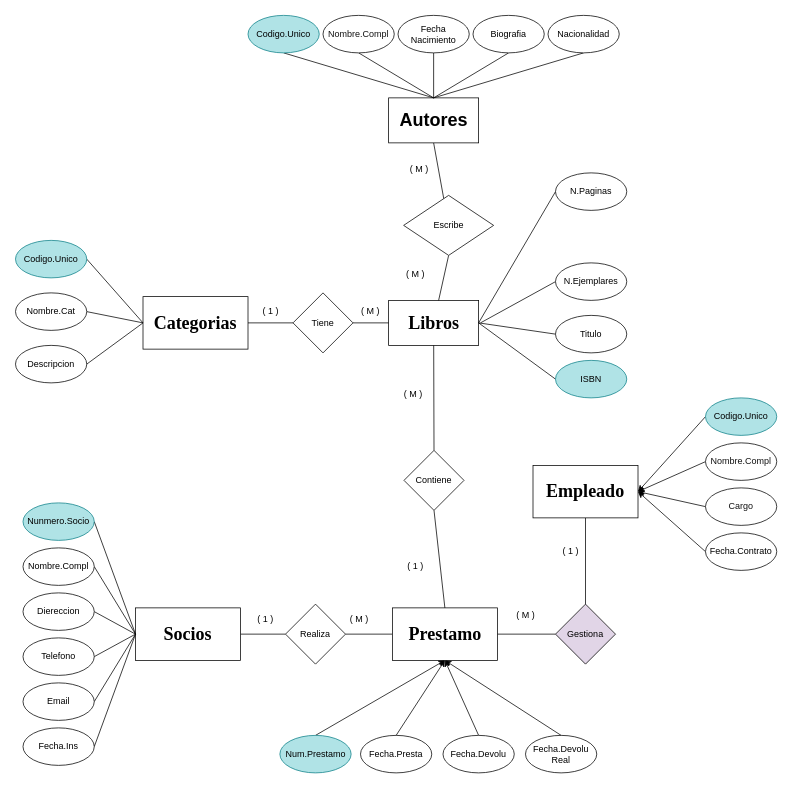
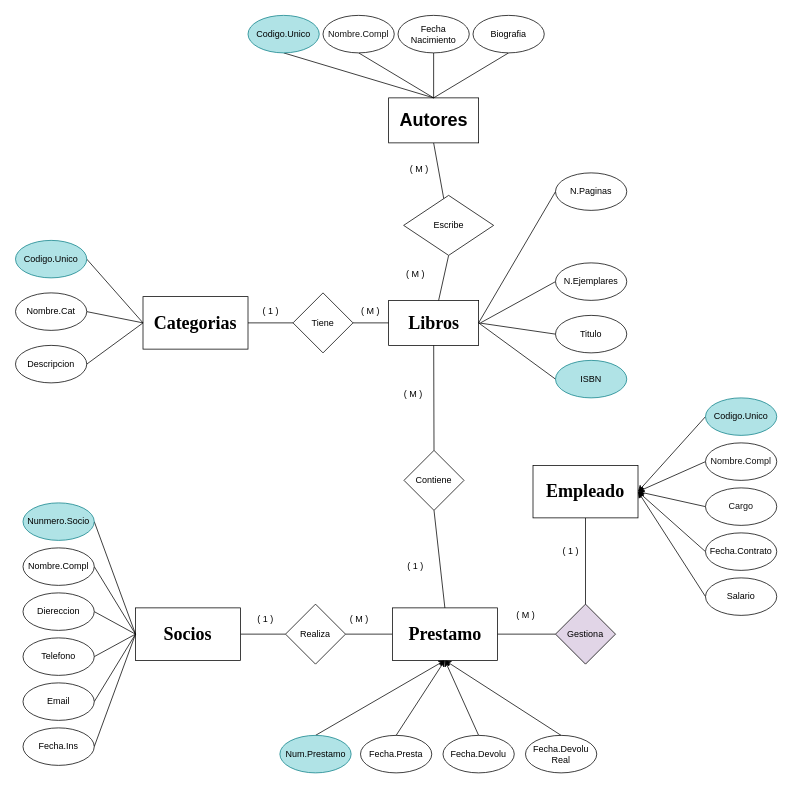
  <mxCell id="0" />
  <mxCell id="1" parent="0" />
  <mxCell id="2" value="&lt;h1&gt;&lt;font face=&quot;Comic Sans MS&quot;&gt;Libros&lt;/font&gt;&lt;/h1&gt;" style="rounded=0;whiteSpace=wrap;html=1;" vertex="1" parent="1"><mxGeometry x="517.5" y="400" width="120" height="60" as="geometry" /></mxCell>
  <mxCell id="3" style="edgeStyle=none;html=1;exitX=0;exitY=0.5;exitDx=0;exitDy=0;endArrow=none;endFill=0;" edge="1" parent="1" source="4"><mxGeometry relative="1" as="geometry"><mxPoint x="640" y="430" as="targetPoint" /></mxGeometry></mxCell>
  <mxCell id="4" value="N.Ejemplares" style="ellipse;whiteSpace=wrap;html=1;" vertex="1" parent="1"><mxGeometry x="740" y="350" width="95" height="50" as="geometry" /></mxCell>
  <mxCell id="5" style="edgeStyle=none;html=1;exitX=0;exitY=0.5;exitDx=0;exitDy=0;entryX=1;entryY=0.5;entryDx=0;entryDy=0;endArrow=none;endFill=0;" edge="1" parent="1" source="6" target="2"><mxGeometry relative="1" as="geometry" /></mxCell>
  <mxCell id="6" value="N.Paginas" style="ellipse;whiteSpace=wrap;html=1;" vertex="1" parent="1"><mxGeometry x="740" y="230" width="95" height="50" as="geometry" /></mxCell>
  <mxCell id="7" style="edgeStyle=none;html=1;exitX=0;exitY=0.5;exitDx=0;exitDy=0;entryX=1;entryY=0.5;entryDx=0;entryDy=0;endArrow=none;endFill=0;" edge="1" parent="1" source="8" target="2"><mxGeometry relative="1" as="geometry" /></mxCell>
  <mxCell id="8" value="ISBN" style="ellipse;whiteSpace=wrap;html=1;fillColor=#b0e3e6;strokeColor=#0e8088;" vertex="1" parent="1"><mxGeometry x="740" y="480" width="95" height="50" as="geometry" /></mxCell>
  <mxCell id="9" style="edgeStyle=none;html=1;exitX=0;exitY=0.5;exitDx=0;exitDy=0;entryX=1;entryY=0.5;entryDx=0;entryDy=0;endArrow=none;endFill=0;" edge="1" parent="1" source="10" target="2"><mxGeometry relative="1" as="geometry" /></mxCell>
  <mxCell id="10" value="Titulo" style="ellipse;whiteSpace=wrap;html=1;" vertex="1" parent="1"><mxGeometry x="740" y="420" width="95" height="50" as="geometry" /></mxCell>
  <mxCell id="11" style="edgeStyle=none;html=1;exitX=0.5;exitY=1;exitDx=0;exitDy=0;endArrow=none;endFill=0;" edge="1" parent="1" source="12" target="26"><mxGeometry relative="1" as="geometry" /></mxCell>
  <mxCell id="12" value="&lt;h1&gt;Autores&lt;/h1&gt;" style="rounded=0;whiteSpace=wrap;html=1;" vertex="1" parent="1"><mxGeometry x="517.5" y="130" width="120" height="60" as="geometry" /></mxCell>
  <mxCell id="13" style="edgeStyle=none;html=1;exitX=0.5;exitY=1;exitDx=0;exitDy=0;entryX=0.5;entryY=0;entryDx=0;entryDy=0;endArrow=none;endFill=0;" edge="1" parent="1" source="14" target="12"><mxGeometry relative="1" as="geometry" /></mxCell>
  <mxCell id="14" value="Codigo.Unico" style="ellipse;whiteSpace=wrap;html=1;fillColor=#b0e3e6;strokeColor=#0e8088;" vertex="1" parent="1"><mxGeometry x="330" y="20" width="95" height="50" as="geometry" /></mxCell>
  <mxCell id="15" style="edgeStyle=none;html=1;exitX=0.5;exitY=1;exitDx=0;exitDy=0;entryX=0.5;entryY=0;entryDx=0;entryDy=0;endArrow=none;endFill=0;" edge="1" parent="1" source="16" target="12"><mxGeometry relative="1" as="geometry" /></mxCell>
  <mxCell id="16" value="&lt;font color=&quot;#121212&quot;&gt;Nombre.Compl&lt;/font&gt;" style="ellipse;whiteSpace=wrap;html=1;" vertex="1" parent="1"><mxGeometry x="430" y="20" width="95" height="50" as="geometry" /></mxCell>
  <mxCell id="17" style="edgeStyle=none;html=1;exitX=0.5;exitY=1;exitDx=0;exitDy=0;entryX=0.5;entryY=0;entryDx=0;entryDy=0;endArrow=none;endFill=0;" edge="1" parent="1" source="18" target="12"><mxGeometry relative="1" as="geometry" /></mxCell>
  <mxCell id="18" value="Fecha Nacimiento" style="ellipse;whiteSpace=wrap;html=1;" vertex="1" parent="1"><mxGeometry x="530" y="20" width="95" height="50" as="geometry" /></mxCell>
- <mxCell id="19" style="edgeStyle=none;html=1;exitX=0.5;exitY=1;exitDx=0;exitDy=0;entryX=0.5;entryY=0;entryDx=0;entryDy=0;endArrow=none;endFill=0;" edge="1" parent="1" source="20" target="12"><mxGeometry relative="1" as="geometry" /></mxCell>
- <mxCell id="20" value="Nacionalidad" style="ellipse;whiteSpace=wrap;html=1;" vertex="1" parent="1"><mxGeometry x="730" y="20" width="95" height="50" as="geometry" /></mxCell>
  <mxCell id="21" style="edgeStyle=none;html=1;exitX=0.5;exitY=1;exitDx=0;exitDy=0;entryX=0.5;entryY=0;entryDx=0;entryDy=0;endArrow=none;endFill=0;" edge="1" parent="1" source="22" target="12"><mxGeometry relative="1" as="geometry" /></mxCell>
  <mxCell id="22" value="Biografia" style="ellipse;whiteSpace=wrap;html=1;" vertex="1" parent="1"><mxGeometry x="630" y="20" width="95" height="50" as="geometry" /></mxCell>
  <mxCell id="23" style="edgeStyle=none;html=1;exitX=1;exitY=0.5;exitDx=0;exitDy=0;endArrow=none;endFill=0;" edge="1" parent="1" source="24" target="28"><mxGeometry relative="1" as="geometry" /></mxCell>
  <mxCell id="24" value="&lt;h1&gt;&lt;font face=&quot;Comic Sans MS&quot;&gt;Categorias&lt;/font&gt;&lt;/h1&gt;" style="rounded=0;whiteSpace=wrap;html=1;" vertex="1" parent="1"><mxGeometry x="190" y="395" width="140" height="70" as="geometry" /></mxCell>
  <mxCell id="25" style="edgeStyle=none;html=1;exitX=0.5;exitY=1;exitDx=0;exitDy=0;endArrow=none;endFill=0;" edge="1" parent="1" source="26" target="2"><mxGeometry relative="1" as="geometry" /></mxCell>
  <mxCell id="26" value="Escribe" style="rhombus;whiteSpace=wrap;html=1;" vertex="1" parent="1"><mxGeometry x="537.5" y="260" width="120" height="80" as="geometry" /></mxCell>
  <mxCell id="27" style="edgeStyle=none;html=1;exitX=1;exitY=0.5;exitDx=0;exitDy=0;entryX=0;entryY=0.5;entryDx=0;entryDy=0;endArrow=none;endFill=0;" edge="1" parent="1" source="28" target="2"><mxGeometry relative="1" as="geometry" /></mxCell>
  <mxCell id="28" value="Tiene" style="rhombus;whiteSpace=wrap;html=1;" vertex="1" parent="1"><mxGeometry x="390" y="390" width="80" height="80" as="geometry" /></mxCell>
  <mxCell id="29" style="edgeStyle=none;html=1;exitX=1;exitY=0.5;exitDx=0;exitDy=0;entryX=0;entryY=0.5;entryDx=0;entryDy=0;endArrow=none;endFill=0;" edge="1" parent="1" source="30" target="24"><mxGeometry relative="1" as="geometry" /></mxCell>
  <mxCell id="30" value="Codigo.Unico" style="ellipse;whiteSpace=wrap;html=1;fillColor=#b0e3e6;strokeColor=#0e8088;" vertex="1" parent="1"><mxGeometry x="20" y="320" width="95" height="50" as="geometry" /></mxCell>
  <mxCell id="31" style="edgeStyle=none;html=1;exitX=1;exitY=0.5;exitDx=0;exitDy=0;entryX=0;entryY=0.5;entryDx=0;entryDy=0;endArrow=none;endFill=0;" edge="1" parent="1" source="32" target="24"><mxGeometry relative="1" as="geometry" /></mxCell>
  <mxCell id="32" value="Nombre.Cat" style="ellipse;whiteSpace=wrap;html=1;" vertex="1" parent="1"><mxGeometry x="20" y="390" width="95" height="50" as="geometry" /></mxCell>
  <mxCell id="33" style="edgeStyle=none;html=1;exitX=1;exitY=0.5;exitDx=0;exitDy=0;entryX=0;entryY=0.5;entryDx=0;entryDy=0;endArrow=none;endFill=0;" edge="1" parent="1" source="34" target="24"><mxGeometry relative="1" as="geometry" /></mxCell>
  <mxCell id="34" value="Descripcion" style="ellipse;whiteSpace=wrap;html=1;" vertex="1" parent="1"><mxGeometry x="20" y="460" width="95" height="50" as="geometry" /></mxCell>
  <mxCell id="35" style="edgeStyle=none;html=1;exitX=1;exitY=0.5;exitDx=0;exitDy=0;entryX=0;entryY=0.5;entryDx=0;entryDy=0;endArrow=none;endFill=0;" edge="1" parent="1" source="36" target="50"><mxGeometry relative="1" as="geometry" /></mxCell>
  <mxCell id="36" value="&lt;h1&gt;&lt;font face=&quot;Comic Sans MS&quot;&gt;Socios&lt;/font&gt;&lt;/h1&gt;" style="rounded=0;whiteSpace=wrap;html=1;" vertex="1" parent="1"><mxGeometry x="180" y="810" width="140" height="70" as="geometry" /></mxCell>
  <mxCell id="37" style="edgeStyle=none;html=1;exitX=1;exitY=0.5;exitDx=0;exitDy=0;entryX=0;entryY=0.5;entryDx=0;entryDy=0;endArrow=none;endFill=0;" edge="1" parent="1" source="38" target="36"><mxGeometry relative="1" as="geometry" /></mxCell>
  <mxCell id="38" value="Nunmero.Socio" style="ellipse;whiteSpace=wrap;html=1;fillColor=#b0e3e6;strokeColor=#0e8088;" vertex="1" parent="1"><mxGeometry x="30" y="670" width="95" height="50" as="geometry" /></mxCell>
  <mxCell id="39" style="edgeStyle=none;html=1;exitX=1;exitY=0.5;exitDx=0;exitDy=0;entryX=0;entryY=0.5;entryDx=0;entryDy=0;endArrow=none;endFill=0;" edge="1" parent="1" source="40" target="36"><mxGeometry relative="1" as="geometry" /></mxCell>
  <mxCell id="40" value="Nombre.Compl" style="ellipse;whiteSpace=wrap;html=1;" vertex="1" parent="1"><mxGeometry x="30" y="730" width="95" height="50" as="geometry" /></mxCell>
  <mxCell id="41" style="edgeStyle=none;html=1;exitX=1;exitY=0.5;exitDx=0;exitDy=0;entryX=0;entryY=0.5;entryDx=0;entryDy=0;endArrow=none;endFill=0;" edge="1" parent="1" source="42" target="36"><mxGeometry relative="1" as="geometry"><mxPoint x="190" y="780" as="targetPoint" /></mxGeometry></mxCell>
  <mxCell id="42" value="Diereccion" style="ellipse;whiteSpace=wrap;html=1;" vertex="1" parent="1"><mxGeometry x="30" y="790" width="95" height="50" as="geometry" /></mxCell>
  <mxCell id="43" style="edgeStyle=none;html=1;exitX=1;exitY=0.5;exitDx=0;exitDy=0;entryX=0;entryY=0.5;entryDx=0;entryDy=0;endArrow=none;endFill=0;" edge="1" parent="1" source="44" target="36"><mxGeometry relative="1" as="geometry" /></mxCell>
  <mxCell id="44" value="Telefono" style="ellipse;whiteSpace=wrap;html=1;" vertex="1" parent="1"><mxGeometry x="30" y="850" width="95" height="50" as="geometry" /></mxCell>
  <mxCell id="45" style="edgeStyle=none;html=1;exitX=1;exitY=0.5;exitDx=0;exitDy=0;entryX=0;entryY=0.5;entryDx=0;entryDy=0;endArrow=none;endFill=0;" edge="1" parent="1" source="46" target="36"><mxGeometry relative="1" as="geometry" /></mxCell>
  <mxCell id="46" value="Email" style="ellipse;whiteSpace=wrap;html=1;" vertex="1" parent="1"><mxGeometry x="30" y="910" width="95" height="50" as="geometry" /></mxCell>
  <mxCell id="47" style="edgeStyle=none;html=1;exitX=1;exitY=0.5;exitDx=0;exitDy=0;entryX=0;entryY=0.5;entryDx=0;entryDy=0;endArrow=none;endFill=0;" edge="1" parent="1" source="48" target="36"><mxGeometry relative="1" as="geometry" /></mxCell>
  <mxCell id="48" value="Fecha.Ins" style="ellipse;whiteSpace=wrap;html=1;" vertex="1" parent="1"><mxGeometry x="30" y="970" width="95" height="50" as="geometry" /></mxCell>
  <mxCell id="49" style="edgeStyle=none;html=1;exitX=1;exitY=0.5;exitDx=0;exitDy=0;entryX=0;entryY=0.5;entryDx=0;entryDy=0;endArrow=none;endFill=0;" edge="1" parent="1" source="50" target="52"><mxGeometry relative="1" as="geometry" /></mxCell>
  <mxCell id="50" value="Realiza" style="rhombus;whiteSpace=wrap;html=1;" vertex="1" parent="1"><mxGeometry x="380" y="805" width="80" height="80" as="geometry" /></mxCell>
  <mxCell id="51" style="edgeStyle=none;html=1;exitX=1;exitY=0.5;exitDx=0;exitDy=0;entryX=0;entryY=0.5;entryDx=0;entryDy=0;endArrow=none;endFill=0;" edge="1" parent="1" source="52" target="79"><mxGeometry relative="1" as="geometry" /></mxCell>
  <mxCell id="52" value="&lt;h1&gt;&lt;font face=&quot;Comic Sans MS&quot;&gt;Prestamo&lt;/font&gt;&lt;/h1&gt;" style="rounded=0;whiteSpace=wrap;html=1;" vertex="1" parent="1"><mxGeometry x="522.5" y="810" width="140" height="70" as="geometry" /></mxCell>
  <mxCell id="53" style="edgeStyle=none;html=1;exitX=0.5;exitY=0;exitDx=0;exitDy=0;entryX=0.5;entryY=1;entryDx=0;entryDy=0;" edge="1" parent="1" source="54" target="52"><mxGeometry relative="1" as="geometry" /></mxCell>
  <mxCell id="54" value="Num.Prestamo" style="ellipse;whiteSpace=wrap;html=1;fillColor=#b0e3e6;strokeColor=#0e8088;" vertex="1" parent="1"><mxGeometry x="372.5" y="980" width="95" height="50" as="geometry" /></mxCell>
  <mxCell id="55" style="edgeStyle=none;html=1;exitX=0.5;exitY=0;exitDx=0;exitDy=0;entryX=0.5;entryY=1;entryDx=0;entryDy=0;" edge="1" parent="1" source="56" target="52"><mxGeometry relative="1" as="geometry" /></mxCell>
  <mxCell id="56" value="Fecha.Presta" style="ellipse;whiteSpace=wrap;html=1;" vertex="1" parent="1"><mxGeometry x="480" y="980" width="95" height="50" as="geometry" /></mxCell>
  <mxCell id="57" style="edgeStyle=none;html=1;exitX=0.5;exitY=0;exitDx=0;exitDy=0;entryX=0.5;entryY=1;entryDx=0;entryDy=0;" edge="1" parent="1" source="58" target="52"><mxGeometry relative="1" as="geometry"><mxPoint x="590" y="910" as="targetPoint" /></mxGeometry></mxCell>
  <mxCell id="58" value="Fecha.Devolu" style="ellipse;whiteSpace=wrap;html=1;" vertex="1" parent="1"><mxGeometry x="590" y="980" width="95" height="50" as="geometry" /></mxCell>
  <mxCell id="59" style="edgeStyle=none;html=1;exitX=0.5;exitY=0;exitDx=0;exitDy=0;entryX=0.5;entryY=1;entryDx=0;entryDy=0;" edge="1" parent="1" source="60" target="52"><mxGeometry relative="1" as="geometry" /></mxCell>
  <mxCell id="60" value="Fecha.Devolu&lt;br&gt;Real" style="ellipse;whiteSpace=wrap;html=1;" vertex="1" parent="1"><mxGeometry x="700" y="980" width="95" height="50" as="geometry" /></mxCell>
  <mxCell id="61" value="Contiene" style="rhombus;whiteSpace=wrap;html=1;" vertex="1" parent="1"><mxGeometry x="538" y="600" width="80" height="80" as="geometry" /></mxCell>
  <mxCell id="62" value="" style="endArrow=none;html=1;exitX=0.5;exitY=0;exitDx=0;exitDy=0;entryX=0.5;entryY=1;entryDx=0;entryDy=0;" edge="1" parent="1" source="52" target="61"><mxGeometry width="50" height="50" relative="1" as="geometry"><mxPoint x="520" y="700" as="sourcePoint" /><mxPoint x="570" y="650" as="targetPoint" /></mxGeometry></mxCell>
  <mxCell id="63" value="" style="endArrow=none;html=1;entryX=0.5;entryY=0;entryDx=0;entryDy=0;" edge="1" parent="1" source="2" target="61"><mxGeometry width="50" height="50" relative="1" as="geometry"><mxPoint x="577.5" y="510" as="sourcePoint" /><mxPoint x="577.5" y="530.711" as="targetPoint" /></mxGeometry></mxCell>
  <mxCell id="64" value="&lt;div style=&quot;&quot;&gt;&lt;span style=&quot;background-color: transparent;&quot;&gt;( M )&lt;/span&gt;&lt;/div&gt;" style="text;html=1;align=center;verticalAlign=middle;resizable=0;points=[];autosize=1;strokeColor=none;fillColor=none;" vertex="1" parent="1"><mxGeometry x="527.5" y="350" width="50" height="30" as="geometry" /></mxCell>
  <mxCell id="65" value="( 1 )" style="text;html=1;align=center;verticalAlign=middle;resizable=0;points=[];autosize=1;strokeColor=none;fillColor=none;" vertex="1" parent="1"><mxGeometry x="340" y="400" width="40" height="30" as="geometry" /></mxCell>
  <mxCell id="66" value="&lt;div style=&quot;&quot;&gt;&lt;span style=&quot;background-color: transparent;&quot;&gt;( M )&lt;/span&gt;&lt;/div&gt;" style="text;html=1;align=center;verticalAlign=middle;resizable=0;points=[];autosize=1;strokeColor=none;fillColor=none;" vertex="1" parent="1"><mxGeometry x="467.5" y="400" width="50" height="30" as="geometry" /></mxCell>
  <mxCell id="67" style="edgeStyle=none;html=1;exitX=0.5;exitY=1;exitDx=0;exitDy=0;entryX=0.5;entryY=0;entryDx=0;entryDy=0;endArrow=none;endFill=0;" edge="1" parent="1" source="68" target="79"><mxGeometry relative="1" as="geometry" /></mxCell>
  <mxCell id="68" value="&lt;h1&gt;&lt;font face=&quot;Comic Sans MS&quot;&gt;Empleado&lt;/font&gt;&lt;/h1&gt;" style="rounded=0;whiteSpace=wrap;html=1;" vertex="1" parent="1"><mxGeometry x="710" y="620" width="140" height="70" as="geometry" /></mxCell>
  <mxCell id="69" style="edgeStyle=none;html=1;exitX=0;exitY=0.5;exitDx=0;exitDy=0;entryX=1;entryY=0.5;entryDx=0;entryDy=0;" edge="1" parent="1" source="70" target="68"><mxGeometry relative="1" as="geometry" /></mxCell>
  <mxCell id="70" value="Codigo.Unico" style="ellipse;whiteSpace=wrap;html=1;fillColor=#b0e3e6;strokeColor=#0e8088;" vertex="1" parent="1"><mxGeometry x="940" y="530" width="95" height="50" as="geometry" /></mxCell>
  <mxCell id="71" style="edgeStyle=none;html=1;exitX=0;exitY=0.5;exitDx=0;exitDy=0;entryX=1;entryY=0.5;entryDx=0;entryDy=0;" edge="1" parent="1" source="72" target="68"><mxGeometry relative="1" as="geometry" /></mxCell>
  <mxCell id="72" value="&lt;font color=&quot;#121212&quot;&gt;Nombre.Compl&lt;/font&gt;" style="ellipse;whiteSpace=wrap;html=1;" vertex="1" parent="1"><mxGeometry x="940" y="590" width="95" height="50" as="geometry" /></mxCell>
  <mxCell id="73" style="edgeStyle=none;html=1;exitX=0;exitY=0.5;exitDx=0;exitDy=0;entryX=1;entryY=0.5;entryDx=0;entryDy=0;" edge="1" parent="1" source="74" target="68"><mxGeometry relative="1" as="geometry" /></mxCell>
  <mxCell id="74" value="&lt;font color=&quot;#121212&quot;&gt;Cargo&lt;/font&gt;" style="ellipse;whiteSpace=wrap;html=1;" vertex="1" parent="1"><mxGeometry x="940" y="650" width="95" height="50" as="geometry" /></mxCell>
  <mxCell id="75" style="edgeStyle=none;html=1;exitX=0;exitY=0.5;exitDx=0;exitDy=0;entryX=1;entryY=0.5;entryDx=0;entryDy=0;" edge="1" parent="1" source="76" target="68"><mxGeometry relative="1" as="geometry" /></mxCell>
  <mxCell id="76" value="Fecha.Contrato" style="ellipse;whiteSpace=wrap;html=1;" vertex="1" parent="1"><mxGeometry x="940" y="710" width="95" height="50" as="geometry" /></mxCell>
+ <mxCell id="77" style="edgeStyle=none;html=1;exitX=0;exitY=0.5;exitDx=0;exitDy=0;entryX=1;entryY=0.5;entryDx=0;entryDy=0;" edge="1" parent="1" source="78" target="68"><mxGeometry relative="1" as="geometry" /></mxCell>
+ <mxCell id="78" value="Salario" style="ellipse;whiteSpace=wrap;html=1;" vertex="1" parent="1"><mxGeometry x="940" y="770" width="95" height="50" as="geometry" /></mxCell>
  <mxCell id="79" value="Gestiona" style="rhombus;whiteSpace=wrap;html=1;fillColor=#e1d5e7;" vertex="1" parent="1"><mxGeometry x="740" y="805" width="80" height="80" as="geometry" /></mxCell>
  <mxCell id="80" value="&lt;div style=&quot;&quot;&gt;&lt;span style=&quot;background-color: transparent;&quot;&gt;( M )&lt;/span&gt;&lt;/div&gt;" style="text;html=1;align=center;verticalAlign=middle;resizable=0;points=[];autosize=1;strokeColor=none;fillColor=none;" vertex="1" parent="1"><mxGeometry x="675" y="805" width="50" height="30" as="geometry" /></mxCell>
  <mxCell id="81" value="( 1 )" style="text;html=1;align=center;verticalAlign=middle;resizable=0;points=[];autosize=1;strokeColor=none;fillColor=none;" vertex="1" parent="1"><mxGeometry x="740" y="720" width="40" height="30" as="geometry" /></mxCell>
  <mxCell id="82" value="( 1 )" style="text;html=1;align=center;verticalAlign=middle;resizable=0;points=[];autosize=1;strokeColor=none;fillColor=none;" vertex="1" parent="1"><mxGeometry x="532.5" y="740" width="40" height="30" as="geometry" /></mxCell>
  <mxCell id="83" value="&lt;div style=&quot;&quot;&gt;&lt;span style=&quot;background-color: transparent;&quot;&gt;( M )&lt;/span&gt;&lt;/div&gt;" style="text;html=1;align=center;verticalAlign=middle;resizable=0;points=[];autosize=1;strokeColor=none;fillColor=none;" vertex="1" parent="1"><mxGeometry x="525" y="510" width="50" height="30" as="geometry" /></mxCell>
  <mxCell id="84" value="( 1 )" style="text;html=1;align=center;verticalAlign=middle;resizable=0;points=[];autosize=1;strokeColor=none;fillColor=none;" vertex="1" parent="1"><mxGeometry x="332.5" y="810" width="40" height="30" as="geometry" /></mxCell>
  <mxCell id="85" value="&lt;div style=&quot;&quot;&gt;&lt;span style=&quot;background-color: transparent;&quot;&gt;( M )&lt;/span&gt;&lt;/div&gt;" style="text;html=1;align=center;verticalAlign=middle;resizable=0;points=[];autosize=1;strokeColor=none;fillColor=none;" vertex="1" parent="1"><mxGeometry x="452.5" y="810" width="50" height="30" as="geometry" /></mxCell>
  <mxCell id="86" value="&lt;div style=&quot;&quot;&gt;&lt;span style=&quot;background-color: transparent;&quot;&gt;( M )&lt;/span&gt;&lt;/div&gt;" style="text;html=1;align=center;verticalAlign=middle;resizable=0;points=[];autosize=1;strokeColor=none;fillColor=none;" vertex="1" parent="1"><mxGeometry x="532.5" y="210" width="50" height="30" as="geometry" /></mxCell>
